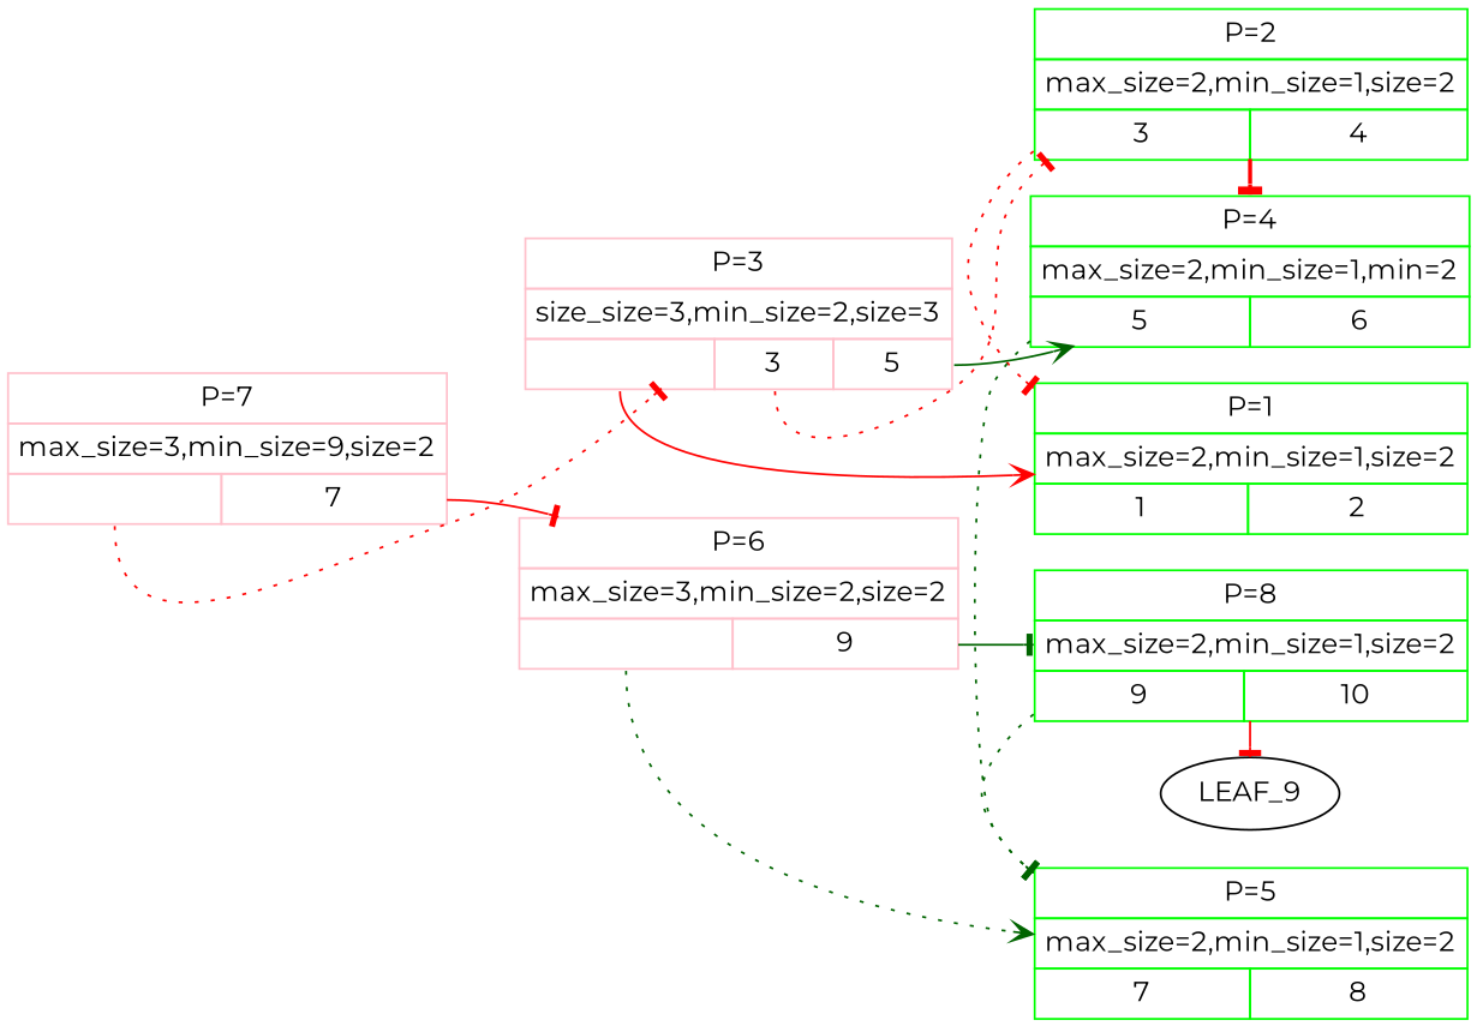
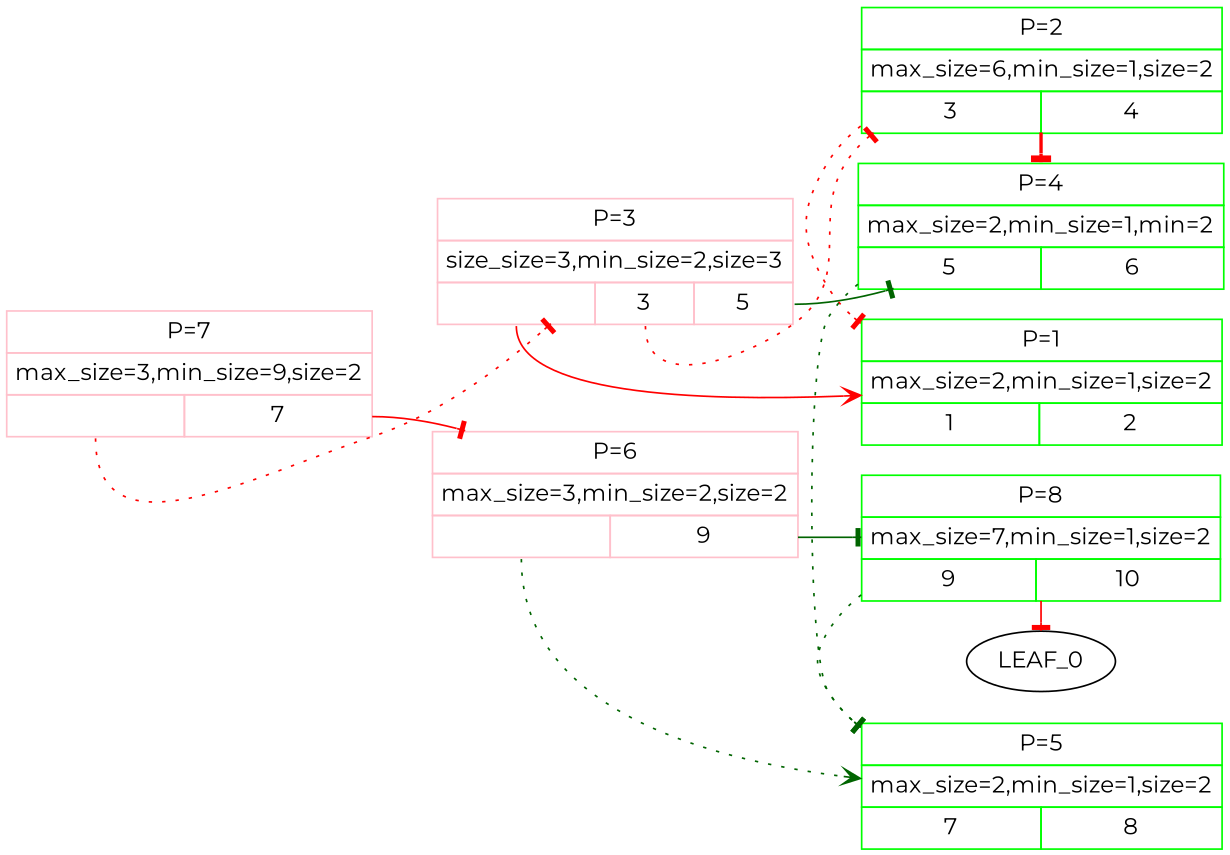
  digraph {
    fontname=Montserrat
    rankdir=LR
    node [color=green fontname=Montserrat shape=plain]
    edge [arrowhead=tee color=red fontname=Montserrat style=dotted]
    n1 [label=<<TABLE BORDER="0" CELLBORDER="1" CELLSPACING="0" CELLPADDING="4"> <TR><TD COLSPAN="2">P=1</TD></TR> <TR><TD COLSPAN="2">max_size=2,min_size=1,size=2</TD></TR> <TR><TD>1</TD> <TD>2</TD> </TR></TABLE>>]
-   n2 [label=<<TABLE BORDER="0" CELLBORDER="1" CELLSPACING="0" CELLPADDING="4"> <TR><TD COLSPAN="2">P=2</TD></TR> <TR><TD COLSPAN="2">max_size=2,min_size=1,size=2</TD></TR> <TR><TD>3</TD> <TD>4</TD> </TR></TABLE>>]
+   n2 [label=<<TABLE BORDER="0" CELLBORDER="1" CELLSPACING="0" CELLPADDING="4"> <TR><TD COLSPAN="2">P=2</TD></TR> <TR><TD COLSPAN="2">max_size=6,min_size=1,size=2</TD></TR> <TR><TD>3</TD> <TD>4</TD> </TR></TABLE>>]
    n3 [label=<<TABLE BORDER="0" CELLBORDER="1" CELLSPACING="0" CELLPADDING="4"> <TR><TD COLSPAN="2">P=4</TD></TR> <TR><TD COLSPAN="2">max_size=2,min_size=1,min=2</TD></TR> <TR><TD>5</TD> <TD>6</TD> </TR></TABLE>>]
    n4 [label=<<TABLE BORDER="0" CELLBORDER="1" CELLSPACING="0" CELLPADDING="4"> <TR><TD COLSPAN="2">P=5</TD></TR> <TR><TD COLSPAN="2">max_size=2,min_size=1,size=2</TD></TR> <TR><TD>7</TD> <TD>8</TD> </TR></TABLE>>]
-   n5 [label=<<TABLE BORDER="0" CELLBORDER="1" CELLSPACING="0" CELLPADDING="4"> <TR><TD COLSPAN="2">P=8</TD></TR> <TR><TD COLSPAN="2">max_size=2,min_size=1,size=2</TD></TR> <TR><TD>9</TD> <TD>10</TD> </TR></TABLE>>]
-   LEAF_0 [label=LEAF_9 color="" shape=""]
+   n5 [label=<<TABLE BORDER="0" CELLBORDER="1" CELLSPACING="0" CELLPADDING="4"> <TR><TD COLSPAN="2">P=8</TD></TR> <TR><TD COLSPAN="2">max_size=7,min_size=1,size=2</TD></TR> <TR><TD>9</TD> <TD>10</TD> </TR></TABLE>>]
+   LEAF_0 [color="" shape=""]
    n7 [color=pink label=<<TABLE BORDER="0" CELLBORDER="1" CELLSPACING="0" CELLPADDING="4"> <TR><TD COLSPAN="3">P=3</TD></TR> <TR><TD COLSPAN="3">size_size=3,min_size=2,size=3</TD></TR> <TR><TD PORT="p1"> </TD> <TD PORT="p2">3</TD> <TD PORT="p4">5</TD> </TR></TABLE>>]
    n8 [color=pink label=<<TABLE BORDER="0" CELLBORDER="1" CELLSPACING="0" CELLPADDING="4"> <TR><TD COLSPAN="2">P=6</TD></TR> <TR><TD COLSPAN="2">max_size=3,min_size=2,size=2</TD></TR> <TR><TD PORT="p5"> </TD> <TD PORT="p8">9</TD> </TR></TABLE>>]
    n9 [color=pink label=<<TABLE BORDER="0" CELLBORDER="1" CELLSPACING="0" CELLPADDING="4"> <TR><TD COLSPAN="2">P=7</TD></TR> <TR><TD COLSPAN="2">max_size=3,min_size=9,size=2</TD></TR> <TR><TD PORT="p3"> </TD> <TD PORT="p6">7</TD> </TR></TABLE>>]
    subgraph sub_1 {
      rank=same
      n1
      n2
    }
    subgraph sub_2 {
      rank=same
      n2
      n3
    }
    subgraph sub_3 {
      rank=same
      n3
      n4
    }
    subgraph sub_4 {
      rank=same
      n4
      n5
    }
    subgraph sub_5 {
      rank=same
      n5
      LEAF_0
    }
    subgraph sub_6 {
      rank=same
      n7
      n8
    }
    n2 -> n1
    n2 -> n3 [style=bold]
    n3 -> n4 [color=darkgreen]
    n5 -> n4 [color=darkgreen]
    n5 -> LEAF_0 [style=solid]
    n7 -> n1 [arrowhead=vee style=solid tailport=p1]
    n7 -> n2 [tailport=p2]
-   n7 -> n3 [arrowhead=vee color=darkgreen style=solid tailport=p4]
+   n7 -> n3 [color=darkgreen style=solid tailport=p4]
    n8 -> n4 [arrowhead=vee color=darkgreen tailport=p5]
    n8 -> n5 [color=darkgreen style=solid tailport=p8]
    n9 -> n7 [tailport=p3]
    n9 -> n8 [style=solid tailport=p6]
  }
